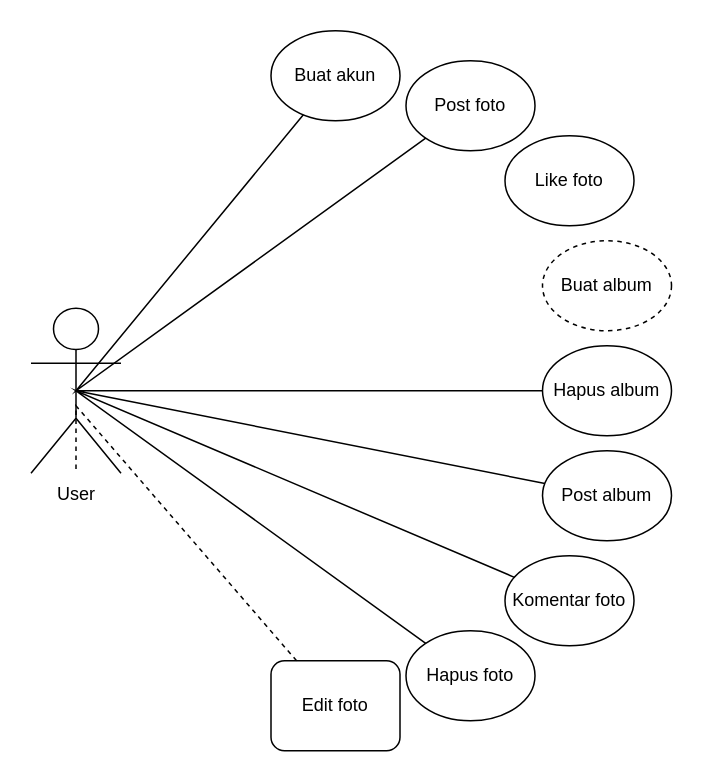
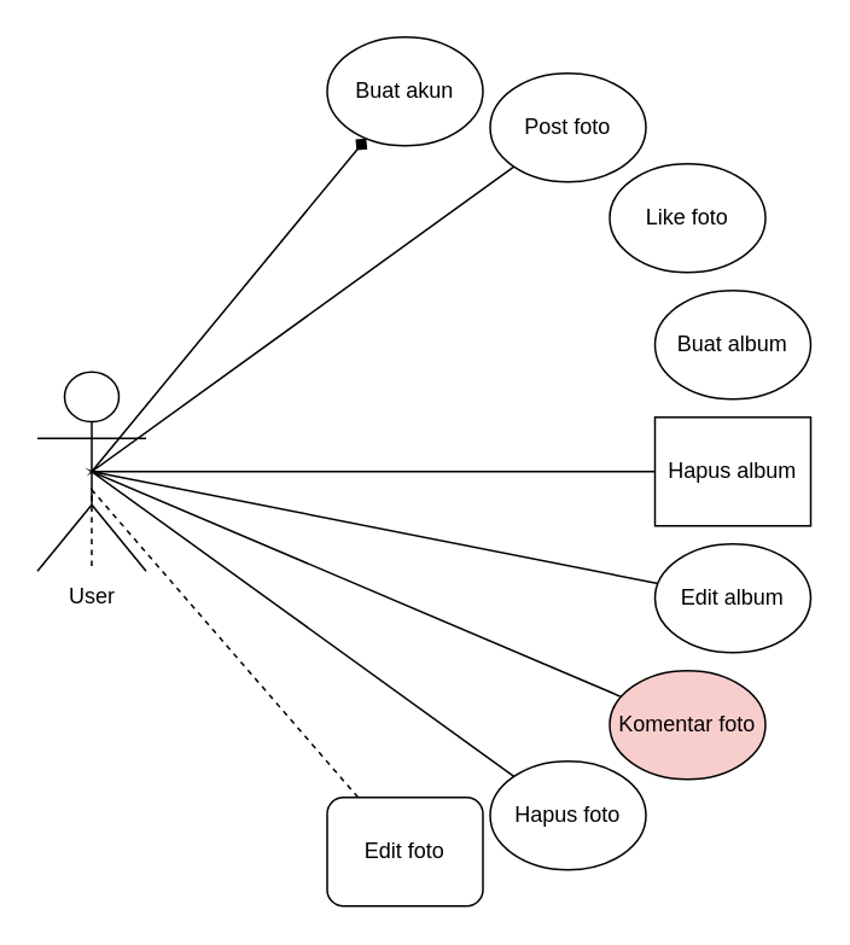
  <mxCell id="0" />
  <mxCell id="1" parent="0" />
  <mxCell id="2" value="User&lt;div&gt;&lt;br&gt;&lt;/div&gt;" style="shape=umlActor;verticalLabelPosition=bottom;verticalAlign=top;html=1;outlineConnect=0;" vertex="1" parent="1"><mxGeometry x="20" y="205" width="60" height="110" as="geometry" /></mxCell>
  <mxCell id="3" value="Like foto" style="ellipse;whiteSpace=wrap;html=1;" vertex="1" parent="1"><mxGeometry x="336" y="90" width="86" height="60" as="geometry" /></mxCell>
- <mxCell id="4" value="Hapus album" style="ellipse;whiteSpace=wrap;html=1;" vertex="1" parent="1"><mxGeometry x="361" y="230" width="86" height="60" as="geometry" /></mxCell>
+ <mxCell id="4" value="Hapus album" style="whiteSpace=wrap;html=1;rounded=0;" vertex="1" parent="1"><mxGeometry x="361" y="230" width="86" height="60" as="geometry" /></mxCell>
  <mxCell id="5" value="Post foto" style="ellipse;whiteSpace=wrap;html=1;" vertex="1" parent="1"><mxGeometry x="270" y="40" width="86" height="60" as="geometry" /></mxCell>
  <mxCell id="6" value="Hapus foto" style="ellipse;whiteSpace=wrap;html=1;" vertex="1" parent="1"><mxGeometry x="270" y="420" width="86" height="60" as="geometry" /></mxCell>
- <mxCell id="7" value="Komentar foto" style="ellipse;whiteSpace=wrap;html=1;" vertex="1" parent="1"><mxGeometry x="336" y="370" width="86" height="60" as="geometry" /></mxCell>
+ <mxCell id="7" value="Komentar foto" style="ellipse;whiteSpace=wrap;html=1;fillColor=#f8cecc;" vertex="1" parent="1"><mxGeometry x="336" y="370" width="86" height="60" as="geometry" /></mxCell>
  <mxCell id="8" value="Buat akun" style="ellipse;whiteSpace=wrap;html=1;" vertex="1" parent="1"><mxGeometry x="180" y="20" width="86" height="60" as="geometry" /></mxCell>
- <mxCell id="9" value="Buat album" style="ellipse;whiteSpace=wrap;html=1;dashed=1;" vertex="1" parent="1"><mxGeometry x="361" y="160" width="86" height="60" as="geometry" /></mxCell>
- <mxCell id="10" value="Post album" style="ellipse;whiteSpace=wrap;html=1;" vertex="1" parent="1"><mxGeometry x="361" y="300" width="86" height="60" as="geometry" /></mxCell>
+ <mxCell id="9" value="Buat album" style="ellipse;whiteSpace=wrap;html=1;" vertex="1" parent="1"><mxGeometry x="361" y="160" width="86" height="60" as="geometry" /></mxCell>
+ <mxCell id="10" value="Edit album" style="ellipse;whiteSpace=wrap;html=1;" vertex="1" parent="1"><mxGeometry x="361" y="300" width="86" height="60" as="geometry" /></mxCell>
  <mxCell id="11" value="Edit foto" style="whiteSpace=wrap;html=1;rounded=1;" vertex="1" parent="1"><mxGeometry x="180" y="440" width="86" height="60" as="geometry" /></mxCell>
- <mxCell id="12" value="" style="endArrow=none;html=1;rounded=0;" edge="1" parent="1" source="5" target="8"><mxGeometry width="50" height="50" relative="1" as="geometry"><mxPoint x="380" y="310" as="sourcePoint" /><mxPoint x="430" y="260" as="targetPoint" /><Array as="points"><mxPoint x="50" y="260" /></Array></mxGeometry></mxCell>
+ <mxCell id="12" value="" style="endArrow=diamond;html=1;rounded=0;" edge="1" parent="1" source="5" target="8"><mxGeometry width="50" height="50" relative="1" as="geometry"><mxPoint x="380" y="310" as="sourcePoint" /><mxPoint x="430" y="260" as="targetPoint" /><Array as="points"><mxPoint x="50" y="260" /></Array></mxGeometry></mxCell>
  <mxCell id="13" value="" style="endArrow=none;html=1;rounded=0;" edge="1" parent="1" source="10" target="4"><mxGeometry width="50" height="50" relative="1" as="geometry"><mxPoint x="303" y="112" as="sourcePoint" /><mxPoint x="222" y="96" as="targetPoint" /><Array as="points"><mxPoint x="50" y="260" /></Array></mxGeometry></mxCell>
  <mxCell id="14" value="" style="endArrow=none;html=1;rounded=0;" edge="1" parent="1" source="6" target="7"><mxGeometry width="50" height="50" relative="1" as="geometry"><mxPoint x="313" y="122" as="sourcePoint" /><mxPoint x="232" y="106" as="targetPoint" /><Array as="points"><mxPoint x="50" y="260" /></Array></mxGeometry></mxCell>
  <mxCell id="15" value="" style="endArrow=none;html=1;rounded=0;dashed=1;" edge="1" parent="1" source="11" target="2"><mxGeometry width="50" height="50" relative="1" as="geometry"><mxPoint x="323" y="132" as="sourcePoint" /><mxPoint x="242" y="116" as="targetPoint" /><Array as="points"><mxPoint x="50" y="270" /></Array></mxGeometry></mxCell>
